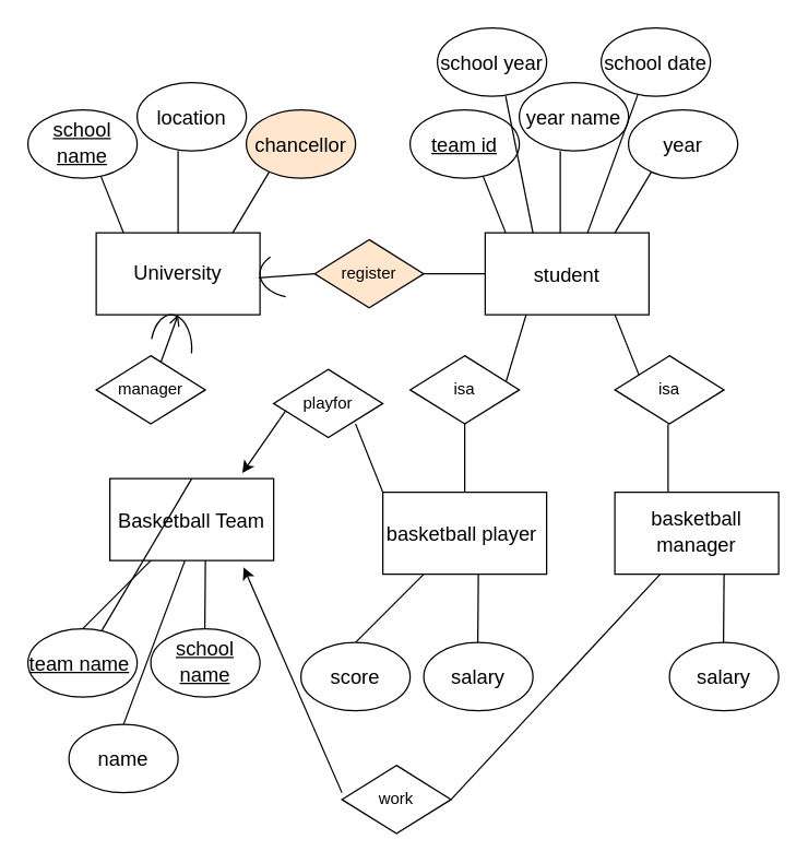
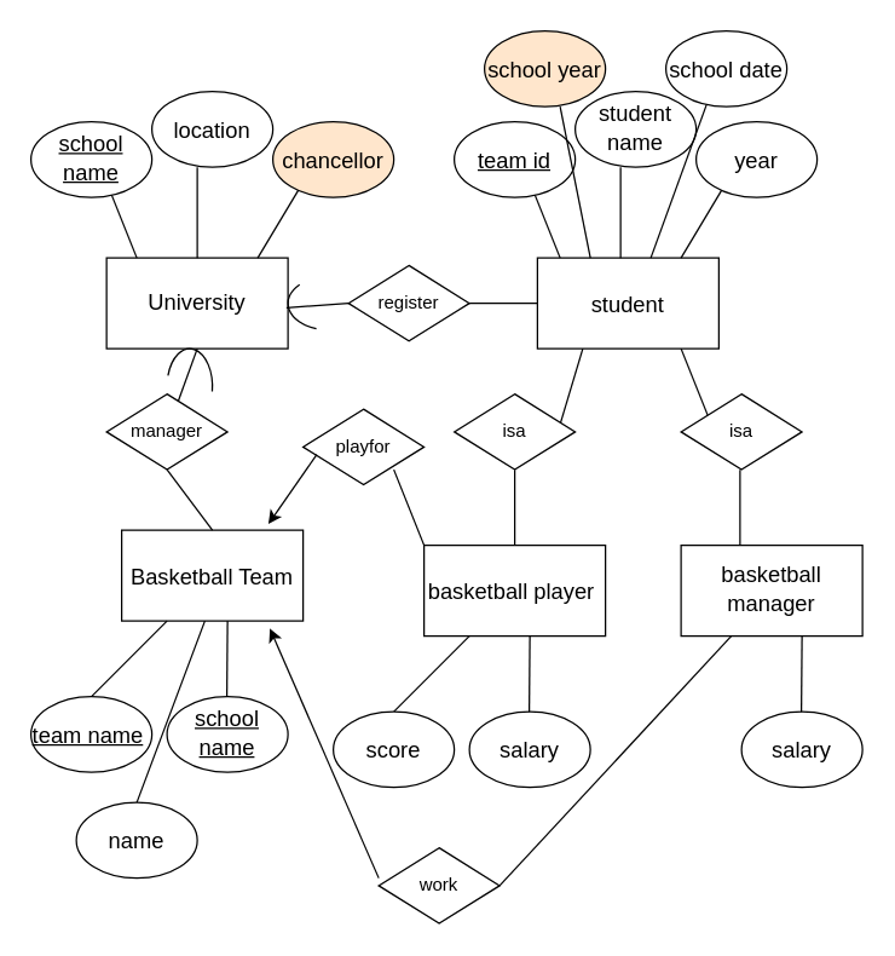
  <mxCell id="0" />
  <mxCell id="1" parent="0" />
  <mxCell id="2" value="&lt;font face=&quot;arial, sans-serif&quot;&gt;&lt;span style=&quot;font-size: 14.667px&quot;&gt;University&lt;/span&gt;&lt;/font&gt;" style="rounded=0;whiteSpace=wrap;html=1;" parent="1" vertex="1"><mxGeometry x="70" y="170" width="120" height="60" as="geometry" /></mxCell>
  <mxCell id="3" value="&lt;span lang=&quot;EN&quot; style=&quot;font-size: 11pt ; line-height: 16.867px ; font-family: &amp;#34;arial&amp;#34; , sans-serif&quot;&gt;student&lt;/span&gt;&lt;span style=&quot;font-size: medium&quot;&gt;&lt;/span&gt;" style="rounded=0;whiteSpace=wrap;html=1;" parent="1" vertex="1"><mxGeometry x="355" y="170" width="120" height="60" as="geometry" /></mxCell>
  <mxCell id="4" value="" style="endArrow=none;html=1;" parent="1" edge="1"><mxGeometry width="50" height="50" relative="1" as="geometry"><mxPoint x="130" y="170" as="sourcePoint" /><mxPoint x="130" y="110" as="targetPoint" /></mxGeometry></mxCell>
  <mxCell id="5" value="" style="endArrow=none;html=1;" parent="1" edge="1"><mxGeometry width="50" height="50" relative="1" as="geometry"><mxPoint x="170" y="170" as="sourcePoint" /><mxPoint x="200" y="120" as="targetPoint" /></mxGeometry></mxCell>
  <mxCell id="6" value="" style="endArrow=none;html=1;" parent="1" edge="1"><mxGeometry width="50" height="50" relative="1" as="geometry"><mxPoint x="90" y="170" as="sourcePoint" /><mxPoint x="70" y="120" as="targetPoint" /></mxGeometry></mxCell>
  <mxCell id="7" value="&lt;span lang=&quot;EN&quot; style=&quot;font-size: 11pt ; line-height: 16.867px ; font-family: &amp;#34;arial&amp;#34; , sans-serif&quot;&gt;chancellor&lt;/span&gt;&lt;span style=&quot;font-size: medium&quot;&gt;&lt;/span&gt;" style="ellipse;whiteSpace=wrap;html=1;fillColor=#ffe6cc;" parent="1" vertex="1"><mxGeometry x="180" y="80" width="80" height="50" as="geometry" /></mxCell>
  <mxCell id="8" value="&lt;span lang=&quot;EN&quot; style=&quot;font-size: 11pt ; line-height: 16.867px ; font-family: &amp;#34;arial&amp;#34; , sans-serif&quot;&gt;location&lt;/span&gt;&lt;span style=&quot;font-size: medium&quot;&gt;&lt;/span&gt;" style="ellipse;whiteSpace=wrap;html=1;" parent="1" vertex="1"><mxGeometry x="100" y="60" width="80" height="50" as="geometry" /></mxCell>
  <mxCell id="9" value="&lt;span lang=&quot;EN&quot; style=&quot;font-size: 11pt ; line-height: 16.867px ; font-family: &amp;#34;arial&amp;#34; , sans-serif&quot;&gt;&lt;u&gt;school name&lt;/u&gt;&lt;/span&gt;&lt;span style=&quot;font-size: medium&quot;&gt;&lt;/span&gt;" style="ellipse;whiteSpace=wrap;html=1;" parent="1" vertex="1"><mxGeometry x="20" y="80" width="80" height="50" as="geometry" /></mxCell>
- <mxCell id="10" value="register" style="rhombus;whiteSpace=wrap;html=1;fillColor=#ffe6cc;" parent="1" vertex="1"><mxGeometry x="230" y="175" width="80" height="50" as="geometry" /></mxCell>
+ <mxCell id="10" value="register" style="rhombus;whiteSpace=wrap;html=1;" parent="1" vertex="1"><mxGeometry x="230" y="175" width="80" height="50" as="geometry" /></mxCell>
  <mxCell id="11" value="" style="endArrow=none;html=1;exitX=0.414;exitY=-0.019;exitDx=0;exitDy=0;exitPerimeter=0;" parent="1" source="51" edge="1"><mxGeometry width="50" height="50" relative="1" as="geometry"><mxPoint x="180" y="250" as="sourcePoint" /><mxPoint x="230" y="200" as="targetPoint" /></mxGeometry></mxCell>
  <mxCell id="12" value="" style="endArrow=none;html=1;" parent="1" edge="1"><mxGeometry width="50" height="50" relative="1" as="geometry"><mxPoint x="410" y="170" as="sourcePoint" /><mxPoint x="410" y="110" as="targetPoint" /></mxGeometry></mxCell>
  <mxCell id="13" value="" style="endArrow=none;html=1;" parent="1" edge="1"><mxGeometry width="50" height="50" relative="1" as="geometry"><mxPoint x="450" y="170" as="sourcePoint" /><mxPoint x="480" y="120" as="targetPoint" /></mxGeometry></mxCell>
  <mxCell id="14" value="" style="endArrow=none;html=1;" parent="1" edge="1"><mxGeometry width="50" height="50" relative="1" as="geometry"><mxPoint x="370" y="170" as="sourcePoint" /><mxPoint x="350" y="120" as="targetPoint" /></mxGeometry></mxCell>
  <mxCell id="15" value="&lt;span lang=&quot;EN&quot; style=&quot;font-size: 11pt ; line-height: 16.867px ; font-family: &amp;#34;arial&amp;#34; , sans-serif&quot;&gt;year&lt;/span&gt;&lt;span style=&quot;font-size: medium&quot;&gt;&lt;/span&gt;" style="ellipse;whiteSpace=wrap;html=1;" parent="1" vertex="1"><mxGeometry x="460" y="80" width="80" height="50" as="geometry" /></mxCell>
- <mxCell id="16" value="&lt;span lang=&quot;EN&quot; style=&quot;font-size: 11pt ; line-height: 16.867px ; font-family: &amp;#34;arial&amp;#34; , sans-serif&quot;&gt;year name&lt;/span&gt;&lt;span style=&quot;font-size: medium&quot;&gt;&lt;/span&gt;" style="ellipse;whiteSpace=wrap;html=1;" parent="1" vertex="1"><mxGeometry x="380" y="60" width="80" height="50" as="geometry" /></mxCell>
+ <mxCell id="16" value="&lt;span lang=&quot;EN&quot; style=&quot;font-size: 11pt ; line-height: 16.867px ; font-family: &amp;#34;arial&amp;#34; , sans-serif&quot;&gt;student name&lt;/span&gt;&lt;span style=&quot;font-size: medium&quot;&gt;&lt;/span&gt;" style="ellipse;whiteSpace=wrap;html=1;" parent="1" vertex="1"><mxGeometry x="380" y="60" width="80" height="50" as="geometry" /></mxCell>
  <mxCell id="17" value="&lt;span lang=&quot;EN&quot; style=&quot;font-size: 11pt ; line-height: 16.867px ; font-family: &amp;#34;arial&amp;#34; , sans-serif&quot;&gt;&lt;u&gt;team id&lt;/u&gt;&lt;/span&gt;&lt;span style=&quot;font-size: medium&quot;&gt;&lt;/span&gt;" style="ellipse;whiteSpace=wrap;html=1;" parent="1" vertex="1"><mxGeometry x="300" y="80" width="80" height="50" as="geometry" /></mxCell>
- <mxCell id="18" value="&lt;span lang=&quot;EN&quot; style=&quot;font-size: 11pt ; line-height: 16.867px ; font-family: &amp;#34;arial&amp;#34; , sans-serif&quot;&gt;school year&lt;/span&gt;&lt;span style=&quot;font-size: medium&quot;&gt;&lt;/span&gt;" style="ellipse;whiteSpace=wrap;html=1;" parent="1" vertex="1"><mxGeometry x="320" y="20" width="80" height="50" as="geometry" /></mxCell>
+ <mxCell id="18" value="&lt;span lang=&quot;EN&quot; style=&quot;font-size: 11pt ; line-height: 16.867px ; font-family: &amp;#34;arial&amp;#34; , sans-serif&quot;&gt;school year&lt;/span&gt;&lt;span style=&quot;font-size: medium&quot;&gt;&lt;/span&gt;" style="ellipse;whiteSpace=wrap;html=1;fillColor=#ffe6cc;" parent="1" vertex="1"><mxGeometry x="320" y="20" width="80" height="50" as="geometry" /></mxCell>
  <mxCell id="19" value="" style="endArrow=none;html=1;" parent="1" edge="1"><mxGeometry width="50" height="50" relative="1" as="geometry"><mxPoint x="390" y="170" as="sourcePoint" /><mxPoint x="370" y="70" as="targetPoint" /></mxGeometry></mxCell>
  <mxCell id="20" value="" style="endArrow=none;html=1;" parent="1" edge="1"><mxGeometry width="50" height="50" relative="1" as="geometry"><mxPoint x="430" y="170" as="sourcePoint" /><mxPoint x="470" y="60" as="targetPoint" /></mxGeometry></mxCell>
  <mxCell id="21" value="&lt;span lang=&quot;EN&quot; style=&quot;font-size: 11pt ; line-height: 16.867px ; font-family: &amp;#34;arial&amp;#34; , sans-serif&quot;&gt;school date&lt;/span&gt;&lt;span style=&quot;font-size: medium&quot;&gt;&lt;/span&gt;" style="ellipse;whiteSpace=wrap;html=1;" parent="1" vertex="1"><mxGeometry x="440" y="20" width="80" height="50" as="geometry" /></mxCell>
  <mxCell id="22" value="" style="endArrow=none;html=1;" parent="1" edge="1"><mxGeometry width="50" height="50" relative="1" as="geometry"><mxPoint x="370" y="280" as="sourcePoint" /><mxPoint x="385" y="230" as="targetPoint" /></mxGeometry></mxCell>
  <mxCell id="23" value="" style="endArrow=none;html=1;" parent="1" edge="1"><mxGeometry width="50" height="50" relative="1" as="geometry"><mxPoint x="470" y="280" as="sourcePoint" /><mxPoint x="450" y="230" as="targetPoint" /></mxGeometry></mxCell>
  <mxCell id="24" value="isa" style="rhombus;whiteSpace=wrap;html=1;" parent="1" vertex="1"><mxGeometry x="300" y="260" width="80" height="50" as="geometry" /></mxCell>
  <mxCell id="25" value="isa" style="rhombus;whiteSpace=wrap;html=1;" parent="1" vertex="1"><mxGeometry x="450" y="260" width="80" height="50" as="geometry" /></mxCell>
  <mxCell id="26" value="&lt;span lang=&quot;EN&quot; style=&quot;font-size: 11pt ; line-height: 16.867px ; font-family: &amp;#34;arial&amp;#34; , sans-serif&quot;&gt;basketball player&amp;nbsp;&lt;/span&gt;&lt;span style=&quot;font-size: medium&quot;&gt;&lt;/span&gt;" style="rounded=0;whiteSpace=wrap;html=1;" parent="1" vertex="1"><mxGeometry x="280" y="360" width="120" height="60" as="geometry" /></mxCell>
  <mxCell id="27" value="" style="endArrow=none;html=1;entryX=0.5;entryY=1;entryDx=0;entryDy=0;" parent="1" edge="1"><mxGeometry width="50" height="50" relative="1" as="geometry"><mxPoint x="349.5" y="480" as="sourcePoint" /><mxPoint x="350" y="420" as="targetPoint" /></mxGeometry></mxCell>
  <mxCell id="28" value="" style="endArrow=none;html=1;" parent="1" edge="1"><mxGeometry width="50" height="50" relative="1" as="geometry"><mxPoint x="260" y="470" as="sourcePoint" /><mxPoint x="310" y="420" as="targetPoint" /></mxGeometry></mxCell>
  <mxCell id="29" value="&lt;span lang=&quot;EN&quot; style=&quot;font-size: 11pt ; line-height: 16.867px ; font-family: &amp;#34;arial&amp;#34; , sans-serif&quot;&gt;score&lt;/span&gt;&lt;span style=&quot;font-size: medium&quot;&gt;&lt;/span&gt;" style="ellipse;whiteSpace=wrap;html=1;" parent="1" vertex="1"><mxGeometry x="220" y="470" width="80" height="50" as="geometry" /></mxCell>
  <mxCell id="30" value="&lt;span lang=&quot;EN&quot; style=&quot;font-size: 11pt ; line-height: 16.867px ; font-family: &amp;#34;arial&amp;#34; , sans-serif&quot;&gt;salary&lt;/span&gt;&lt;span style=&quot;font-size: medium&quot;&gt;&lt;/span&gt;" style="ellipse;whiteSpace=wrap;html=1;" parent="1" vertex="1"><mxGeometry x="310" y="470" width="80" height="50" as="geometry" /></mxCell>
  <mxCell id="31" value="&lt;span lang=&quot;EN&quot; style=&quot;font-size: 11pt ; line-height: 16.867px ; font-family: &amp;#34;arial&amp;#34; , sans-serif&quot;&gt;basketball manager&lt;/span&gt;&lt;span style=&quot;font-size: medium&quot;&gt;&lt;/span&gt;" style="rounded=0;whiteSpace=wrap;html=1;" parent="1" vertex="1"><mxGeometry x="450" y="360" width="120" height="60" as="geometry" /></mxCell>
  <mxCell id="32" value="" style="endArrow=none;html=1;entryX=0.5;entryY=1;entryDx=0;entryDy=0;" parent="1" edge="1"><mxGeometry width="50" height="50" relative="1" as="geometry"><mxPoint x="529.5" y="480" as="sourcePoint" /><mxPoint x="530" y="420" as="targetPoint" /></mxGeometry></mxCell>
  <mxCell id="33" value="&lt;span lang=&quot;EN&quot; style=&quot;font-size: 11pt ; line-height: 16.867px ; font-family: &amp;#34;arial&amp;#34; , sans-serif&quot;&gt;salary&lt;/span&gt;&lt;span style=&quot;font-size: medium&quot;&gt;&lt;/span&gt;" style="ellipse;whiteSpace=wrap;html=1;" parent="1" vertex="1"><mxGeometry x="490" y="470" width="80" height="50" as="geometry" /></mxCell>
- <mxCell id="34" value="" style="endArrow=open;html=1;entryX=0.5;entryY=1;entryDx=0;entryDy=0;" parent="1" source="35" target="2" edge="1"><mxGeometry width="50" height="50" relative="1" as="geometry"><mxPoint x="88.89" y="268.89" as="sourcePoint" /><mxPoint x="100.001" y="230.001" as="targetPoint" /></mxGeometry></mxCell>
+ <mxCell id="34" value="" style="endArrow=none;html=1;entryX=0.5;entryY=1;entryDx=0;entryDy=0;" parent="1" source="35" target="2" edge="1"><mxGeometry width="50" height="50" relative="1" as="geometry"><mxPoint x="88.89" y="268.89" as="sourcePoint" /><mxPoint x="100.001" y="230.001" as="targetPoint" /></mxGeometry></mxCell>
  <mxCell id="35" value="manager" style="rhombus;whiteSpace=wrap;html=1;" parent="1" vertex="1"><mxGeometry x="70" y="260" width="80" height="50" as="geometry" /></mxCell>
  <mxCell id="36" value="&lt;span lang=&quot;EN&quot; style=&quot;font-size: 11pt ; line-height: 16.867px ; font-family: &amp;#34;arial&amp;#34; , sans-serif&quot;&gt;Basketball Team&lt;/span&gt;&lt;span style=&quot;font-size: medium&quot;&gt;&lt;/span&gt;" style="rounded=0;whiteSpace=wrap;html=1;" parent="1" vertex="1"><mxGeometry x="80" y="350" width="120" height="60" as="geometry" /></mxCell>
  <mxCell id="37" value="" style="endArrow=none;html=1;entryX=0.5;entryY=1;entryDx=0;entryDy=0;" parent="1" edge="1"><mxGeometry width="50" height="50" relative="1" as="geometry"><mxPoint x="149.5" y="470" as="sourcePoint" /><mxPoint x="150" y="410" as="targetPoint" /></mxGeometry></mxCell>
  <mxCell id="38" value="" style="endArrow=none;html=1;" parent="1" edge="1"><mxGeometry width="50" height="50" relative="1" as="geometry"><mxPoint x="60" y="460" as="sourcePoint" /><mxPoint x="110" y="410" as="targetPoint" /></mxGeometry></mxCell>
  <mxCell id="39" value="&lt;span lang=&quot;EN&quot; style=&quot;font-size: 11pt ; line-height: 16.867px ; font-family: &amp;#34;arial&amp;#34; , sans-serif&quot;&gt;&lt;u&gt;team name&lt;/u&gt;&amp;nbsp;&lt;/span&gt;&lt;span style=&quot;font-size: medium&quot;&gt;&lt;/span&gt;" style="ellipse;whiteSpace=wrap;html=1;" parent="1" vertex="1"><mxGeometry x="20" y="460" width="80" height="50" as="geometry" /></mxCell>
  <mxCell id="40" value="&lt;span lang=&quot;EN&quot; style=&quot;font-size: 11pt ; line-height: 16.867px ; font-family: &amp;#34;arial&amp;#34; , sans-serif&quot;&gt;&lt;u&gt;school name&lt;/u&gt;&lt;/span&gt;&lt;span style=&quot;font-size: medium&quot;&gt;&lt;/span&gt;" style="ellipse;whiteSpace=wrap;html=1;" parent="1" vertex="1"><mxGeometry x="110" y="460" width="80" height="50" as="geometry" /></mxCell>
  <mxCell id="41" value="" style="endArrow=none;html=1;" parent="1" edge="1"><mxGeometry width="50" height="50" relative="1" as="geometry"><mxPoint x="90" y="530" as="sourcePoint" /><mxPoint x="135" y="410" as="targetPoint" /></mxGeometry></mxCell>
  <mxCell id="42" value="&lt;span lang=&quot;EN&quot; style=&quot;font-size: 11pt ; line-height: 16.867px ; font-family: &amp;#34;arial&amp;#34; , sans-serif&quot;&gt;name&lt;/span&gt;&lt;span style=&quot;font-size: medium&quot;&gt;&lt;/span&gt;" style="ellipse;whiteSpace=wrap;html=1;" parent="1" vertex="1"><mxGeometry x="50" y="530" width="80" height="50" as="geometry" /></mxCell>
  <mxCell id="43" value="" style="endArrow=none;html=1;exitX=1;exitY=0.5;exitDx=0;exitDy=0;" parent="1" source="44" edge="1"><mxGeometry width="50" height="50" relative="1" as="geometry"><mxPoint x="370" y="576.77" as="sourcePoint" /><mxPoint x="483.226" y="419.996" as="targetPoint" /></mxGeometry></mxCell>
  <mxCell id="44" value="work" style="rhombus;whiteSpace=wrap;html=1;" parent="1" vertex="1"><mxGeometry x="250" y="560" width="80" height="50" as="geometry" /></mxCell>
  <mxCell id="45" value="" style="endArrow=classic;html=1;entryX=0.817;entryY=1.083;entryDx=0;entryDy=0;entryPerimeter=0;" parent="1" target="36" edge="1"><mxGeometry width="50" height="50" relative="1" as="geometry"><mxPoint x="250" y="580" as="sourcePoint" /><mxPoint x="300" y="530" as="targetPoint" /></mxGeometry></mxCell>
  <mxCell id="46" value="" style="endArrow=none;html=1;entryX=0;entryY=0;entryDx=0;entryDy=0;" parent="1" target="26" edge="1"><mxGeometry width="50" height="50" relative="1" as="geometry"><mxPoint x="260" y="310" as="sourcePoint" /><mxPoint x="265" y="370" as="targetPoint" /></mxGeometry></mxCell>
  <mxCell id="47" value="playfor" style="rhombus;whiteSpace=wrap;html=1;" parent="1" vertex="1"><mxGeometry x="200" y="270" width="80" height="50" as="geometry" /></mxCell>
  <mxCell id="48" value="" style="endArrow=classic;html=1;exitX=0.113;exitY=0.6;exitDx=0;exitDy=0;exitPerimeter=0;" parent="1" source="47" edge="1"><mxGeometry width="50" height="50" relative="1" as="geometry"><mxPoint x="180" y="290" as="sourcePoint" /><mxPoint x="177" y="346" as="targetPoint" /></mxGeometry></mxCell>
- <mxCell id="49" value="" style="endArrow=none;html=1;exitX=0.5;exitY=0;exitDx=0;exitDy=0;" edge="1" parent="1" source="36" target="39"><mxGeometry width="50" height="50" relative="1" as="geometry"><mxPoint x="90" y="340" as="sourcePoint" /><mxPoint x="140" y="290" as="targetPoint" /></mxGeometry></mxCell>
+ <mxCell id="49" value="" style="endArrow=none;html=1;exitX=0.5;exitY=0;exitDx=0;exitDy=0;entryX=0.5;entryY=1;entryDx=0;entryDy=0;" edge="1" parent="1" source="36" target="35"><mxGeometry width="50" height="50" relative="1" as="geometry"><mxPoint x="90" y="340" as="sourcePoint" /><mxPoint x="140" y="290" as="targetPoint" /></mxGeometry></mxCell>
  <mxCell id="50" value="" style="verticalLabelPosition=bottom;verticalAlign=top;html=1;shape=mxgraph.basic.arc;startAngle=0.796;endAngle=0.271;" vertex="1" parent="1"><mxGeometry x="110" y="230" width="30" height="50" as="geometry" /></mxCell>
  <mxCell id="51" value="" style="verticalLabelPosition=bottom;verticalAlign=top;html=1;shape=mxgraph.basic.arc;startAngle=0.796;endAngle=0.125;direction=north;" vertex="1" parent="1"><mxGeometry x="190" y="182.5" width="52.5" height="35" as="geometry" /></mxCell>
  <mxCell id="52" value="" style="endArrow=none;html=1;exitX=1;exitY=0.5;exitDx=0;exitDy=0;" edge="1" parent="1" source="2" target="51"><mxGeometry width="50" height="50" relative="1" as="geometry"><mxPoint x="190" y="200" as="sourcePoint" /><mxPoint x="230" y="200" as="targetPoint" /></mxGeometry></mxCell>
  <mxCell id="53" value="" style="endArrow=none;html=1;entryX=0;entryY=0.5;entryDx=0;entryDy=0;" edge="1" parent="1" target="3"><mxGeometry width="50" height="50" relative="1" as="geometry"><mxPoint x="310" y="200" as="sourcePoint" /><mxPoint x="360" y="150" as="targetPoint" /></mxGeometry></mxCell>
  <mxCell id="54" value="" style="endArrow=none;html=1;exitX=0.5;exitY=0;exitDx=0;exitDy=0;" edge="1" parent="1" source="26"><mxGeometry width="50" height="50" relative="1" as="geometry"><mxPoint x="290" y="360" as="sourcePoint" /><mxPoint x="340" y="310" as="targetPoint" /></mxGeometry></mxCell>
  <mxCell id="55" value="" style="endArrow=none;html=1;exitX=0.5;exitY=0;exitDx=0;exitDy=0;" edge="1" parent="1"><mxGeometry width="50" height="50" relative="1" as="geometry"><mxPoint x="489" y="360" as="sourcePoint" /><mxPoint x="489" y="310" as="targetPoint" /></mxGeometry></mxCell>
